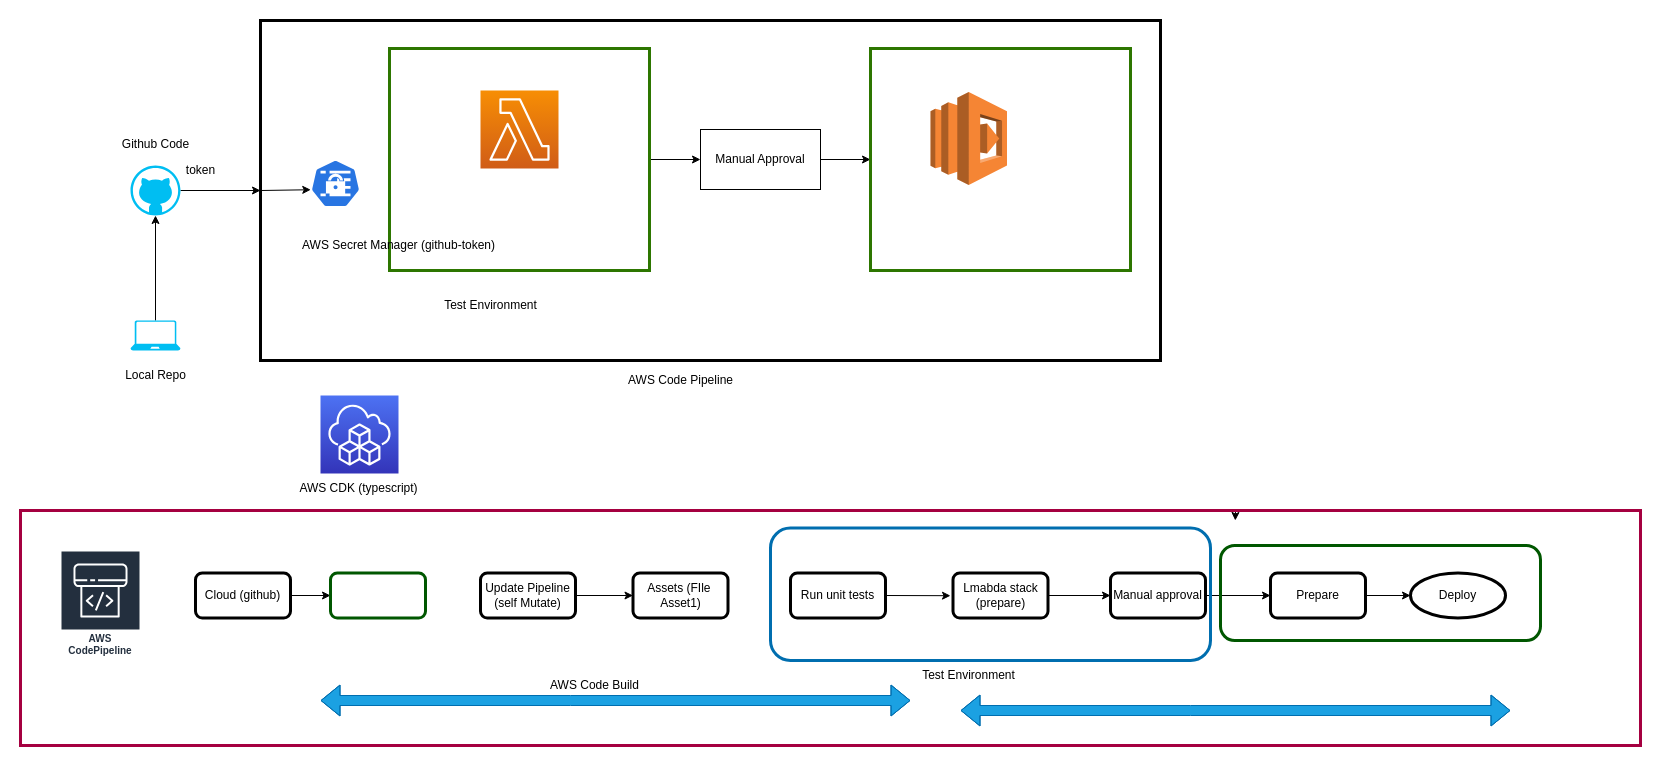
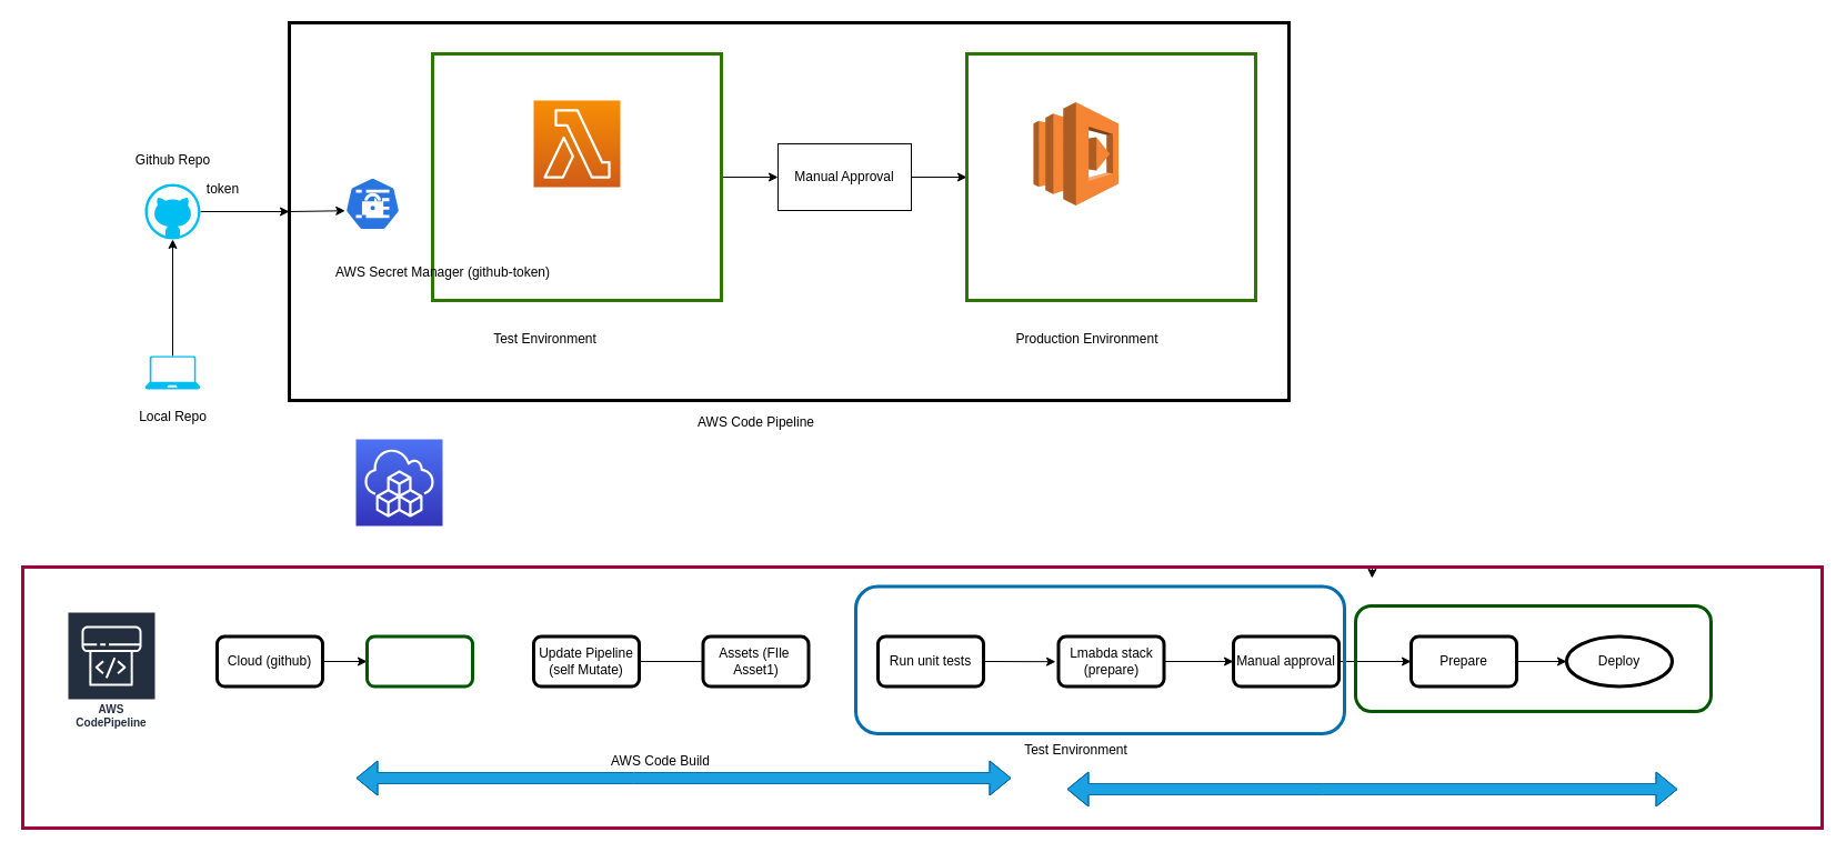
  <mxCell id="0" />
  <mxCell id="1" parent="0" />
  <mxCell id="2" value="" style="sketch=0;points=[[0,0,0],[0.25,0,0],[0.5,0,0],[0.75,0,0],[1,0,0],[0,1,0],[0.25,1,0],[0.5,1,0],[0.75,1,0],[1,1,0],[0,0.25,0],[0,0.5,0],[0,0.75,0],[1,0.25,0],[1,0.5,0],[1,0.75,0]];outlineConnect=0;fontColor=#232F3E;gradientColor=#F78E04;gradientDirection=north;fillColor=#D05C17;strokeColor=#ffffff;dashed=0;verticalLabelPosition=bottom;verticalAlign=top;align=center;html=1;fontSize=12;fontStyle=0;aspect=fixed;shape=mxgraph.aws4.resourceIcon;resIcon=mxgraph.aws4.lambda;" vertex="1" parent="1"><mxGeometry x="480" y="90" width="78" height="78" as="geometry" /></mxCell>
  <mxCell id="3" style="edgeStyle=none;html=1;exitX=1;exitY=0.5;exitDx=0;exitDy=0;entryX=0;entryY=0.5;entryDx=0;entryDy=0;" edge="1" parent="1" source="4" target="9"><mxGeometry relative="1" as="geometry" /></mxCell>
  <mxCell id="4" value="Manual Approval" style="rounded=0;whiteSpace=wrap;html=1;" vertex="1" parent="1"><mxGeometry x="700" y="129" width="120" height="60" as="geometry" /></mxCell>
  <mxCell id="5" value="" style="outlineConnect=0;dashed=0;verticalLabelPosition=bottom;verticalAlign=top;align=center;html=1;shape=mxgraph.aws3.lambda;fillColor=#F58534;gradientColor=none;" vertex="1" parent="1"><mxGeometry x="930" y="91.5" width="76.5" height="93" as="geometry" /></mxCell>
  <mxCell id="6" style="edgeStyle=none;html=1;exitX=1;exitY=0.5;exitDx=0;exitDy=0;entryX=0;entryY=0.5;entryDx=0;entryDy=0;" edge="1" parent="1" source="7" target="4"><mxGeometry relative="1" as="geometry" /></mxCell>
  <mxCell id="7" value="" style="rounded=0;whiteSpace=wrap;html=1;fillColor=none;fontColor=#ffffff;strokeColor=#2D7600;strokeWidth=3;" vertex="1" parent="1"><mxGeometry x="389" y="48" width="260" height="222" as="geometry" /></mxCell>
  <mxCell id="8" value="Test Environment" style="text;html=1;align=center;verticalAlign=middle;resizable=0;points=[];autosize=1;strokeColor=none;fillColor=none;" vertex="1" parent="1"><mxGeometry x="430" y="290" width="120" height="30" as="geometry" /></mxCell>
  <mxCell id="9" value="" style="rounded=0;whiteSpace=wrap;html=1;fillColor=none;fontColor=#ffffff;strokeColor=#2D7600;strokeWidth=3;" vertex="1" parent="1"><mxGeometry x="870" y="48" width="260" height="222" as="geometry" /></mxCell>
+ <mxCell id="10" value="Production Environment" style="text;html=1;align=center;verticalAlign=middle;resizable=0;points=[];autosize=1;strokeColor=none;fillColor=none;" vertex="1" parent="1"><mxGeometry x="903.25" y="290" width="150" height="30" as="geometry" /></mxCell>
  <mxCell id="11" value="" style="rounded=0;whiteSpace=wrap;html=1;strokeWidth=3;fillColor=none;" vertex="1" parent="1"><mxGeometry x="260" y="20" width="900" height="340" as="geometry" /></mxCell>
  <mxCell id="12" value="" style="sketch=0;html=1;dashed=0;whitespace=wrap;fillColor=#2875E2;strokeColor=#ffffff;points=[[0.005,0.63,0],[0.1,0.2,0],[0.9,0.2,0],[0.5,0,0],[0.995,0.63,0],[0.72,0.99,0],[0.5,1,0],[0.28,0.99,0]];verticalLabelPosition=bottom;align=center;verticalAlign=top;shape=mxgraph.kubernetes.icon;prIcon=secret;strokeWidth=3;" vertex="1" parent="11"><mxGeometry x="50" y="139" width="50" height="48" as="geometry" /></mxCell>
  <mxCell id="13" style="edgeStyle=none;html=1;exitX=0;exitY=0.5;exitDx=0;exitDy=0;entryX=0.005;entryY=0.63;entryDx=0;entryDy=0;entryPerimeter=0;" edge="1" parent="11" source="11" target="12"><mxGeometry relative="1" as="geometry" /></mxCell>
  <mxCell id="14" value="AWS Code Pipeline" style="text;html=1;align=center;verticalAlign=middle;resizable=0;points=[];autosize=1;strokeColor=none;fillColor=none;" vertex="1" parent="1"><mxGeometry x="615" y="365" width="130" height="30" as="geometry" /></mxCell>
  <mxCell id="15" style="edgeStyle=none;html=1;entryX=0;entryY=0.5;entryDx=0;entryDy=0;" edge="1" parent="1" source="16" target="11"><mxGeometry relative="1" as="geometry" /></mxCell>
  <mxCell id="16" value="" style="verticalLabelPosition=bottom;html=1;verticalAlign=top;align=center;strokeColor=none;fillColor=#00BEF2;shape=mxgraph.azure.github_code;pointerEvents=1;strokeWidth=3;" vertex="1" parent="1"><mxGeometry x="130" y="165" width="50" height="50" as="geometry" /></mxCell>
- <mxCell id="17" value="Github Code" style="text;html=1;align=center;verticalAlign=middle;resizable=0;points=[];autosize=1;strokeColor=none;fillColor=none;" vertex="1" parent="1"><mxGeometry x="110" y="129" width="90" height="30" as="geometry" /></mxCell>
+ <mxCell id="17" value="Github Repo" style="text;html=1;align=center;verticalAlign=middle;resizable=0;points=[];autosize=1;strokeColor=none;fillColor=none;" vertex="1" parent="1"><mxGeometry x="110" y="129" width="90" height="30" as="geometry" /></mxCell>
  <mxCell id="18" style="edgeStyle=none;html=1;entryX=0.5;entryY=1;entryDx=0;entryDy=0;entryPerimeter=0;" edge="1" parent="1" source="19" target="16"><mxGeometry relative="1" as="geometry" /></mxCell>
  <mxCell id="19" value="" style="verticalLabelPosition=bottom;html=1;verticalAlign=top;align=center;strokeColor=none;fillColor=#00BEF2;shape=mxgraph.azure.laptop;pointerEvents=1;strokeWidth=3;" vertex="1" parent="1"><mxGeometry x="130" y="320" width="50" height="30" as="geometry" /></mxCell>
  <mxCell id="20" value="Local Repo" style="text;html=1;align=center;verticalAlign=middle;resizable=0;points=[];autosize=1;strokeColor=none;fillColor=none;strokeWidth=3;" vertex="1" parent="1"><mxGeometry x="115" y="360" width="80" height="30" as="geometry" /></mxCell>
  <mxCell id="21" value="" style="sketch=0;points=[[0,0,0],[0.25,0,0],[0.5,0,0],[0.75,0,0],[1,0,0],[0,1,0],[0.25,1,0],[0.5,1,0],[0.75,1,0],[1,1,0],[0,0.25,0],[0,0.5,0],[0,0.75,0],[1,0.25,0],[1,0.5,0],[1,0.75,0]];outlineConnect=0;fontColor=#232F3E;gradientColor=#4D72F3;gradientDirection=north;fillColor=#3334B9;strokeColor=#ffffff;dashed=0;verticalLabelPosition=bottom;verticalAlign=top;align=center;html=1;fontSize=12;fontStyle=0;aspect=fixed;shape=mxgraph.aws4.resourceIcon;resIcon=mxgraph.aws4.cloud_development_kit;strokeWidth=3;" vertex="1" parent="1"><mxGeometry x="320" y="395" width="78" height="78" as="geometry" /></mxCell>
- <mxCell id="22" value="AWS CDK (typescript)" style="text;html=1;align=center;verticalAlign=middle;resizable=0;points=[];autosize=1;strokeColor=none;fillColor=none;strokeWidth=3;" vertex="1" parent="1"><mxGeometry x="288" y="473" width="140" height="30" as="geometry" /></mxCell>
  <mxCell id="23" value="token" style="text;html=1;align=center;verticalAlign=middle;resizable=0;points=[];autosize=1;strokeColor=none;fillColor=none;" vertex="1" parent="1"><mxGeometry x="175" y="155" width="50" height="30" as="geometry" /></mxCell>
  <mxCell id="24" value="AWS Secret Manager (github-token)" style="text;html=1;align=center;verticalAlign=middle;resizable=0;points=[];autosize=1;strokeColor=none;fillColor=none;" vertex="1" parent="1"><mxGeometry x="288" y="230" width="220" height="30" as="geometry" /></mxCell>
  <mxCell id="25" value="AWS CodePipeline" style="sketch=0;outlineConnect=0;fontColor=#232F3E;gradientColor=none;strokeColor=#ffffff;fillColor=#232F3E;dashed=0;verticalLabelPosition=middle;verticalAlign=bottom;align=center;html=1;whiteSpace=wrap;fontSize=10;fontStyle=1;spacing=3;shape=mxgraph.aws4.productIcon;prIcon=mxgraph.aws4.codepipeline;strokeWidth=3;" vertex="1" parent="1"><mxGeometry x="60" y="550" width="80" height="110" as="geometry" /></mxCell>
  <mxCell id="26" style="edgeStyle=none;html=1;exitX=1;exitY=0.5;exitDx=0;exitDy=0;entryX=0;entryY=0.5;entryDx=0;entryDy=0;" edge="1" parent="1" source="27" target="28"><mxGeometry relative="1" as="geometry" /></mxCell>
  <mxCell id="27" value="Cloud (github)" style="rounded=1;whiteSpace=wrap;html=1;strokeWidth=3;fillColor=none;" vertex="1" parent="1"><mxGeometry x="195" y="572.5" width="95" height="45" as="geometry" /></mxCell>
  <mxCell id="28" value="Build (synth)" style="rounded=1;whiteSpace=wrap;html=1;strokeWidth=3;fillColor=none;fontColor=#ffffff;strokeColor=#005700;" vertex="1" parent="1"><mxGeometry x="330" y="572.5" width="95" height="45" as="geometry" /></mxCell>
- <mxCell id="29" style="edgeStyle=none;html=1;" edge="1" parent="1" source="30" target="31"><mxGeometry relative="1" as="geometry" /></mxCell>
+ <mxCell id="29" style="edgeStyle=none;html=1;endArrow=none;" edge="1" parent="1" source="30" target="31"><mxGeometry relative="1" as="geometry" /></mxCell>
  <mxCell id="30" value="Update Pipeline (self Mutate)" style="rounded=1;whiteSpace=wrap;html=1;strokeWidth=3;fillColor=none;" vertex="1" parent="1"><mxGeometry x="480" y="572.5" width="95" height="45" as="geometry" /></mxCell>
  <mxCell id="31" value="Assets (FIle&amp;nbsp; Asset1)" style="rounded=1;whiteSpace=wrap;html=1;strokeWidth=3;fillColor=none;" vertex="1" parent="1"><mxGeometry x="632.5" y="572.5" width="95" height="45" as="geometry" /></mxCell>
  <mxCell id="32" style="edgeStyle=none;html=1;exitX=1;exitY=0.5;exitDx=0;exitDy=0;" edge="1" parent="1" source="33"><mxGeometry relative="1" as="geometry"><mxPoint x="950" y="595.2" as="targetPoint" /></mxGeometry></mxCell>
  <mxCell id="33" value="Run unit tests" style="rounded=1;whiteSpace=wrap;html=1;strokeWidth=3;fillColor=none;" vertex="1" parent="1"><mxGeometry x="790" y="572.5" width="95" height="45" as="geometry" /></mxCell>
  <mxCell id="34" style="edgeStyle=none;html=1;entryX=0;entryY=0.5;entryDx=0;entryDy=0;" edge="1" parent="1" source="35" target="37"><mxGeometry relative="1" as="geometry" /></mxCell>
  <mxCell id="35" value="Lmabda stack (prepare)" style="rounded=1;whiteSpace=wrap;html=1;strokeWidth=3;fillColor=none;" vertex="1" parent="1"><mxGeometry x="952.5" y="572.5" width="95" height="45" as="geometry" /></mxCell>
  <mxCell id="36" style="edgeStyle=none;html=1;entryX=0;entryY=0.5;entryDx=0;entryDy=0;" edge="1" parent="1" source="37" target="39"><mxGeometry relative="1" as="geometry" /></mxCell>
  <mxCell id="37" value="Manual approval" style="rounded=1;whiteSpace=wrap;html=1;strokeWidth=3;fillColor=none;" vertex="1" parent="1"><mxGeometry x="1110" y="572.5" width="95" height="45" as="geometry" /></mxCell>
  <mxCell id="38" style="edgeStyle=none;html=1;exitX=1;exitY=0.5;exitDx=0;exitDy=0;entryX=0;entryY=0.5;entryDx=0;entryDy=0;" edge="1" parent="1" source="39" target="40"><mxGeometry relative="1" as="geometry" /></mxCell>
  <mxCell id="39" value="Prepare" style="rounded=1;whiteSpace=wrap;html=1;strokeWidth=3;fillColor=none;" vertex="1" parent="1"><mxGeometry x="1270" y="572.5" width="95" height="45" as="geometry" /></mxCell>
  <mxCell id="40" value="Deploy" style="ellipse;whiteSpace=wrap;html=1;strokeWidth=3;fillColor=none;" vertex="1" parent="1"><mxGeometry x="1410" y="572.5" width="95" height="45" as="geometry" /></mxCell>
  <mxCell id="41" value="" style="rounded=1;whiteSpace=wrap;html=1;strokeWidth=3;fillColor=none;fontColor=#ffffff;strokeColor=#005700;" vertex="1" parent="1"><mxGeometry x="1220" y="545" width="320" height="95" as="geometry" /></mxCell>
  <mxCell id="42" value="" style="rounded=1;whiteSpace=wrap;html=1;strokeWidth=3;fillColor=none;fontColor=#ffffff;strokeColor=#006EAF;" vertex="1" parent="1"><mxGeometry x="770" y="527.5" width="440" height="132.5" as="geometry" /></mxCell>
  <mxCell id="43" value="Test Environment" style="text;html=1;align=center;verticalAlign=middle;resizable=0;points=[];autosize=1;strokeColor=none;fillColor=none;strokeWidth=3;" vertex="1" parent="1"><mxGeometry x="908.25" y="660" width="120" height="30" as="geometry" /></mxCell>
  <mxCell id="44" value="" style="shape=flexArrow;endArrow=classic;startArrow=classic;html=1;fillColor=#1ba1e2;strokeColor=#006EAF;" edge="1" parent="1"><mxGeometry width="100" height="100" relative="1" as="geometry"><mxPoint x="320" y="700" as="sourcePoint" /><mxPoint x="910" y="700" as="targetPoint" /><Array as="points"><mxPoint x="570" y="700" /></Array></mxGeometry></mxCell>
  <mxCell id="45" value="AWS Code Build" style="text;html=1;align=center;verticalAlign=middle;resizable=0;points=[];autosize=1;strokeColor=none;fillColor=none;" vertex="1" parent="1"><mxGeometry x="539" y="670" width="110" height="30" as="geometry" /></mxCell>
  <mxCell id="46" value="" style="shape=flexArrow;endArrow=classic;startArrow=classic;html=1;fillColor=#1ba1e2;strokeColor=#006EAF;" edge="1" parent="1"><mxGeometry width="100" height="100" relative="1" as="geometry"><mxPoint x="960" y="710" as="sourcePoint" /><mxPoint x="1510" y="710" as="targetPoint" /><Array as="points"><mxPoint x="1190" y="710" /></Array></mxGeometry></mxCell>
  <mxCell id="47" style="edgeStyle=none;html=1;exitX=0.75;exitY=0;exitDx=0;exitDy=0;" edge="1" parent="1" source="48"><mxGeometry relative="1" as="geometry"><mxPoint x="1234.8" y="520" as="targetPoint" /></mxGeometry></mxCell>
  <mxCell id="48" value="" style="rounded=0;whiteSpace=wrap;html=1;strokeWidth=3;fillColor=none;fontColor=#ffffff;strokeColor=#A50040;" vertex="1" parent="1"><mxGeometry x="20" y="510" width="1620" height="235" as="geometry" /></mxCell>
